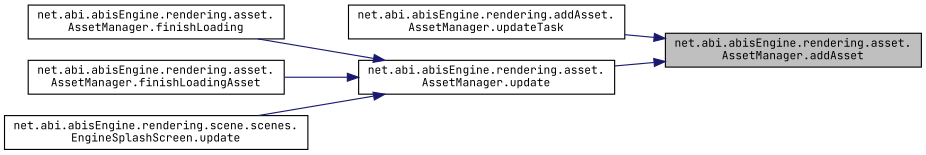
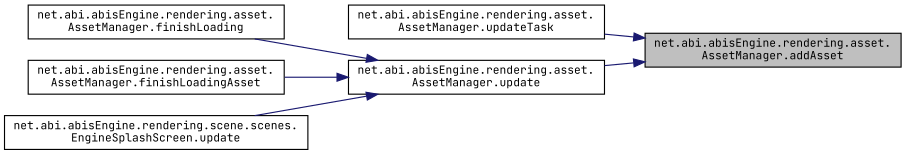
  digraph {
    fontname="JetBrains Mono"
    rankdir=RL
    node [color=black fillcolor=white fontname="JetBrains Mono" fontsize=10 shape=record style=filled]
    edge [color=midnightblue dir=back fontname="JetBrains Mono" fontsize=10 labelfontname=Helvetica labelfontsize=10 style=solid]
    n1 [fillcolor=grey75 fontcolor=black height=0.2 label="net.abi.abisEngine.rendering.asset.\lAssetManager.addAsset" width=0.4]
-   n2 [height=0.2 label="net.abi.abisEngine.rendering.addAsset.\lAssetManager.updateTask" width=0.4]
+   n2 [height=0.2 label="net.abi.abisEngine.rendering.asset.\lAssetManager.updateTask" width=0.4]
    n3 [height=0.2 label="net.abi.abisEngine.rendering.asset.\lAssetManager.update" width=0.4]
    n4 [height=0.2 label="net.abi.abisEngine.rendering.asset.\lAssetManager.finishLoading" width=0.4]
    n5 [height=0.2 label="net.abi.abisEngine.rendering.asset.\lAssetManager.finishLoadingAsset" width=0.4]
    n6 [height=0.2 label="net.abi.abisEngine.rendering.scene.scenes.\lEngineSplashScreen.update" width=0.4]
    n1 -> n2
    n1 -> n3
    n3 -> n4
    n3 -> n5
    n3 -> n6
  }
